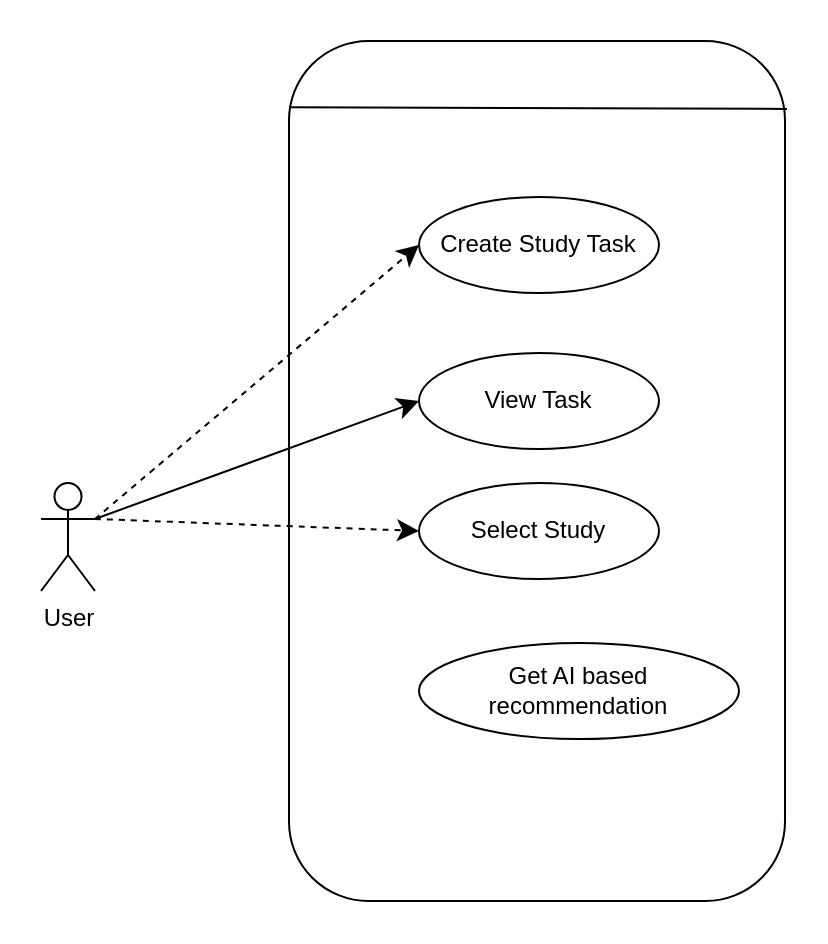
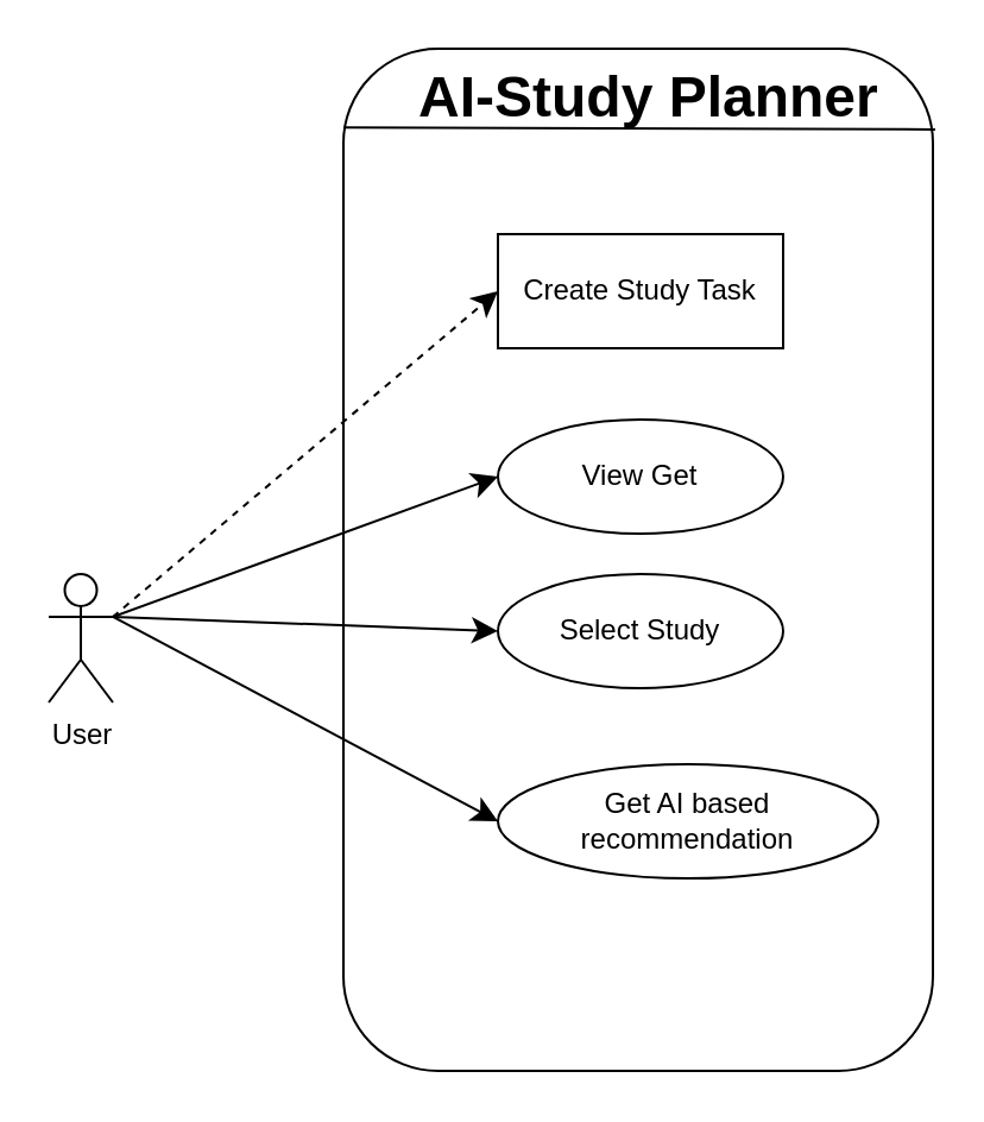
  <mxCell id="0" />
  <mxCell id="1" parent="0" />
  <mxCell id="2" value="User" style="shape=umlActor;verticalLabelPosition=bottom;verticalAlign=top;html=1;outlineConnect=0;" vertex="1" parent="1"><mxGeometry x="20" y="241" width="27" height="54" as="geometry" /></mxCell>
  <mxCell id="3" value="" style="rounded=1;whiteSpace=wrap;html=1;arcSize=16;" vertex="1" parent="1"><mxGeometry x="144" y="20" width="248" height="430" as="geometry" /></mxCell>
+ <mxCell id="4" value="&lt;h1 style=&quot;margin-top: 0px;&quot;&gt;AI-Study Planner&lt;/h1&gt;" style="text;html=1;whiteSpace=wrap;overflow=hidden;rounded=0;" vertex="1" parent="1"><mxGeometry x="174" y="20" width="204" height="44" as="geometry" /></mxCell>
  <mxCell id="5" value="" style="endArrow=none;html=1;rounded=0;fontSize=12;startSize=8;endSize=8;curved=1;entryX=1.004;entryY=0.079;entryDx=0;entryDy=0;entryPerimeter=0;exitX=0;exitY=0.077;exitDx=0;exitDy=0;exitPerimeter=0;" edge="1" parent="1" source="3" target="3"><mxGeometry width="50" height="50" relative="1" as="geometry"><mxPoint x="138" y="64" as="sourcePoint" /><mxPoint x="241" y="227" as="targetPoint" /></mxGeometry></mxCell>
- <mxCell id="6" value="Create Study Task" style="ellipse;whiteSpace=wrap;html=1;" vertex="1" parent="1"><mxGeometry x="209" y="98" width="120" height="48" as="geometry" /></mxCell>
- <mxCell id="7" value="View Task" style="ellipse;whiteSpace=wrap;html=1;" vertex="1" parent="1"><mxGeometry x="209" y="176" width="120" height="48" as="geometry" /></mxCell>
+ <mxCell id="6" value="Create Study Task" style="whiteSpace=wrap;html=1;rounded=0;" vertex="1" parent="1"><mxGeometry x="209" y="98" width="120" height="48" as="geometry" /></mxCell>
+ <mxCell id="7" value="View Get" style="ellipse;whiteSpace=wrap;html=1;" vertex="1" parent="1"><mxGeometry x="209" y="176" width="120" height="48" as="geometry" /></mxCell>
  <mxCell id="8" value="Select Study" style="ellipse;whiteSpace=wrap;html=1;" vertex="1" parent="1"><mxGeometry x="209" y="241" width="120" height="48" as="geometry" /></mxCell>
  <mxCell id="9" value="Get AI based recommendation" style="ellipse;whiteSpace=wrap;html=1;" vertex="1" parent="1"><mxGeometry x="209" y="321" width="160" height="48" as="geometry" /></mxCell>
  <mxCell id="10" style="edgeStyle=none;curved=1;rounded=0;orthogonalLoop=1;jettySize=auto;html=1;exitX=1;exitY=0.333;exitDx=0;exitDy=0;exitPerimeter=0;entryX=0;entryY=0.5;entryDx=0;entryDy=0;fontSize=12;startSize=8;endSize=8;" edge="1" parent="1" source="2" target="7"><mxGeometry relative="1" as="geometry"><mxPoint x="57" y="269" as="sourcePoint" /><mxPoint x="219" y="132" as="targetPoint" /></mxGeometry></mxCell>
  <mxCell id="11" style="edgeStyle=none;curved=1;rounded=0;orthogonalLoop=1;jettySize=auto;html=1;exitX=1;exitY=0.333;exitDx=0;exitDy=0;exitPerimeter=0;entryX=0;entryY=0.5;entryDx=0;entryDy=0;fontSize=12;startSize=8;endSize=8;dashed=1;" edge="1" parent="1" source="2" target="6"><mxGeometry relative="1" as="geometry"><mxPoint x="67" y="279" as="sourcePoint" /><mxPoint x="229" y="142" as="targetPoint" /></mxGeometry></mxCell>
- <mxCell id="12" style="edgeStyle=none;curved=1;rounded=0;orthogonalLoop=1;jettySize=auto;html=1;exitX=1;exitY=0.333;exitDx=0;exitDy=0;exitPerimeter=0;entryX=0;entryY=0.5;entryDx=0;entryDy=0;fontSize=12;startSize=8;endSize=8;dashed=1;" edge="1" parent="1" source="2" target="8"><mxGeometry relative="1" as="geometry"><mxPoint x="77" y="289" as="sourcePoint" /><mxPoint x="239" y="152" as="targetPoint" /></mxGeometry></mxCell>
+ <mxCell id="12" style="edgeStyle=none;curved=1;rounded=0;orthogonalLoop=1;jettySize=auto;html=1;exitX=1;exitY=0.333;exitDx=0;exitDy=0;exitPerimeter=0;entryX=0;entryY=0.5;entryDx=0;entryDy=0;fontSize=12;startSize=8;endSize=8;" edge="1" parent="1" source="2" target="8"><mxGeometry relative="1" as="geometry"><mxPoint x="77" y="289" as="sourcePoint" /><mxPoint x="239" y="152" as="targetPoint" /></mxGeometry></mxCell>
+ <mxCell id="13" style="edgeStyle=none;curved=1;rounded=0;orthogonalLoop=1;jettySize=auto;html=1;exitX=1;exitY=0.333;exitDx=0;exitDy=0;exitPerimeter=0;entryX=0;entryY=0.5;entryDx=0;entryDy=0;fontSize=12;startSize=8;endSize=8;" edge="1" parent="1" source="2" target="9"><mxGeometry relative="1" as="geometry"><mxPoint x="87" y="299" as="sourcePoint" /><mxPoint x="249" y="162" as="targetPoint" /></mxGeometry></mxCell>
